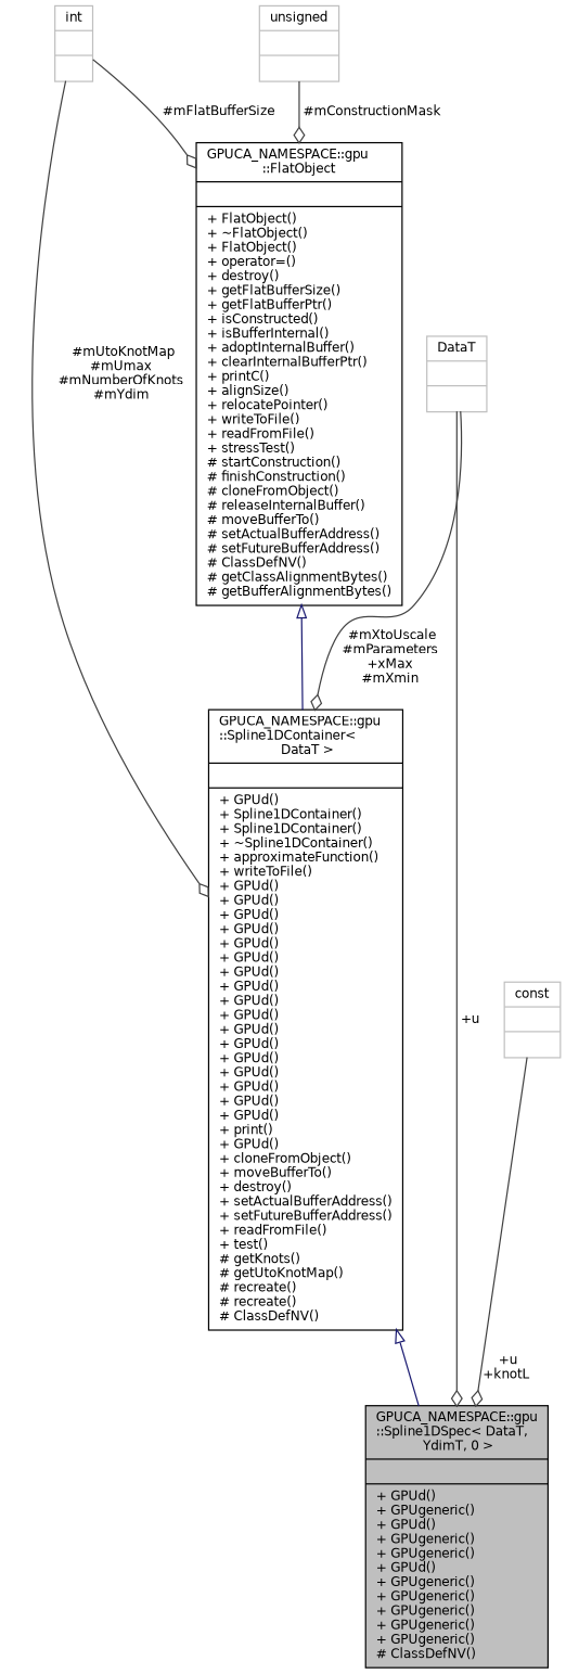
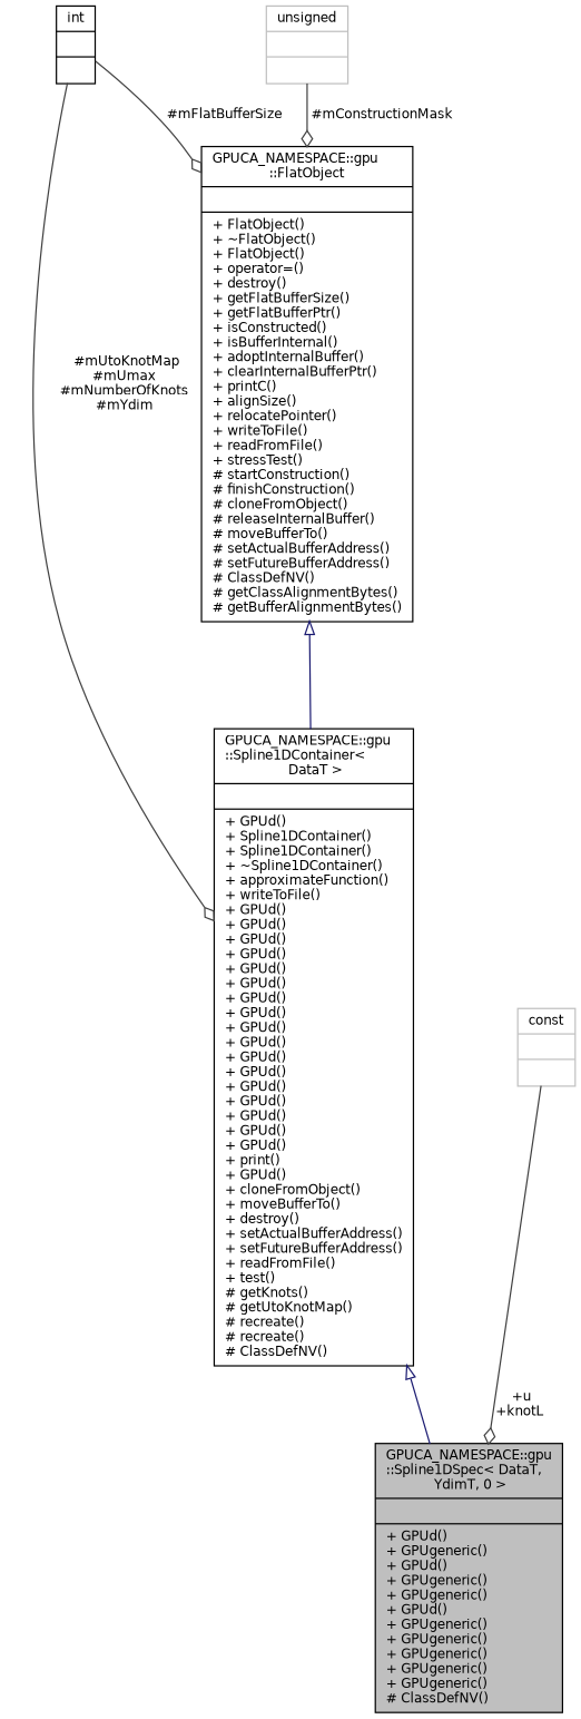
  digraph {
    node [color=grey75 fontname=Helvetica fontsize=10 shape=record]
    edge [color=grey25 fontname=Helvetica fontsize=10 labelfontname=Helvetica labelfontsize=10 style=solid arrowhead=odiamond]
    n1 [color=black fillcolor=grey75 fontcolor=black height=0.2 label="{GPUCA_NAMESPACE::gpu\l::Spline1DSpec\< DataT,\l YdimT, 0 \>\n||+ GPUd()\l+ GPUgeneric()\l+ GPUd()\l+ GPUgeneric()\l+ GPUgeneric()\l+ GPUd()\l+ GPUgeneric()\l+ GPUgeneric()\l+ GPUgeneric()\l+ GPUgeneric()\l+ GPUgeneric()\l# ClassDefNV()\l}" style=filled width=0.4]
    n2 [color=black height=0.2 label="{GPUCA_NAMESPACE::gpu\l::Spline1DContainer\<\l DataT \>\n||+ GPUd()\l+ Spline1DContainer()\l+ Spline1DContainer()\l+ ~Spline1DContainer()\l+ approximateFunction()\l+ writeToFile()\l+ GPUd()\l+ GPUd()\l+ GPUd()\l+ GPUd()\l+ GPUd()\l+ GPUd()\l+ GPUd()\l+ GPUd()\l+ GPUd()\l+ GPUd()\l+ GPUd()\l+ GPUd()\l+ GPUd()\l+ GPUd()\l+ GPUd()\l+ GPUd()\l+ GPUd()\l+ print()\l+ GPUd()\l+ cloneFromObject()\l+ moveBufferTo()\l+ destroy()\l+ setActualBufferAddress()\l+ setFutureBufferAddress()\l+ readFromFile()\l+ test()\l# getKnots()\l# getUtoKnotMap()\l# recreate()\l# recreate()\l# ClassDefNV()\l}" width=0.4]
    n3 [color=black height=0.2 label="{GPUCA_NAMESPACE::gpu\l::FlatObject\n||+ FlatObject()\l+ ~FlatObject()\l+ FlatObject()\l+ operator=()\l+ destroy()\l+ getFlatBufferSize()\l+ getFlatBufferPtr()\l+ isConstructed()\l+ isBufferInternal()\l+ adoptInternalBuffer()\l+ clearInternalBufferPtr()\l+ printC()\l+ alignSize()\l+ relocatePointer()\l+ writeToFile()\l+ readFromFile()\l+ stressTest()\l# startConstruction()\l# finishConstruction()\l# cloneFromObject()\l# releaseInternalBuffer()\l# moveBufferTo()\l# setActualBufferAddress()\l# setFutureBufferAddress()\l# ClassDefNV()\l# getClassAlignmentBytes()\l# getBufferAlignmentBytes()\l}" width=0.4]
-   n4 [height=0.2 label="{int\n||}" width=0.4]
+   n4 [color=black height=0.2 label="{int\n||}" width=0.4]
    n5 [height=0.2 label="{unsigned\n||}" width=0.4]
-   n6 [height=0.2 label="{DataT\n||}" width=0.4]
    n7 [height=0.2 label="{const\n||}" width=0.4]
    n2 -> n1 [arrowtail=onormal color=midnightblue dir=back arrowhead=""]
    n3 -> n2 [arrowtail=onormal color=midnightblue dir=back arrowhead=""]
    n4 -> n2 [label=" #mUtoKnotMap\n#mUmax\n#mNumberOfKnots\n#mYdim"]
    n4 -> n3 [label=" #mFlatBufferSize"]
    n5 -> n3 [label=" #mConstructionMask"]
-   n6 -> n1 [label=" +u"]
-   n6 -> n2 [label=" #mXtoUscale\n#mParameters\n+xMax\n#mXmin"]
    n7 -> n1 [label=" +u\n+knotL"]
  }
